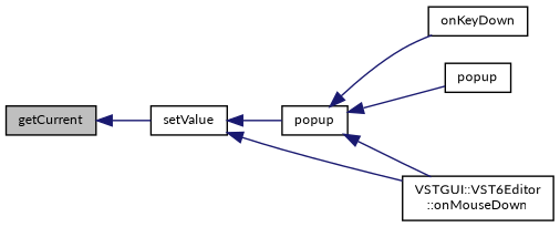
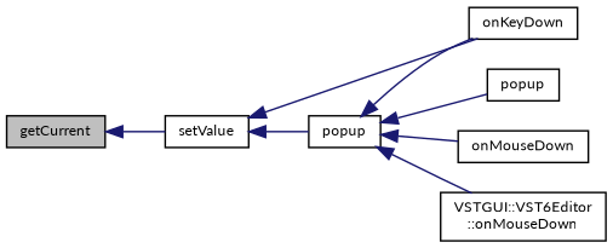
  digraph {
    fontname=Lato
    rankdir=LR
    node [color=black fontname=Lato fontsize=9 shape=record]
    edge [color=midnightblue dir=back fontname=Lato fontsize=9 labelfontname=Arial labelfontsize=9 style=solid]
    n1 [fillcolor=grey75 fontcolor=black height=0.2 label=getCurrent style=filled width=0.4]
    n2 [height=0.2 label=setValue width=0.4]
    n3 [height=0.2 label=onKeyDown width=0.4]
    n4 [height=0.2 label=popup width=0.4]
    n5 [height=0.2 label=popup width=0.4]
+   n6 [height=0.2 label=onMouseDown width=0.4]
    n7 [height=0.2 label="VSTGUI::VST6Editor\l::onMouseDown" width=0.4]
    n1 -> n2
-   n2 -> n7
+   n2 -> n3
    n2 -> n4
    n4 -> n3
    n4 -> n5
+   n4 -> n6
    n4 -> n7
  }
